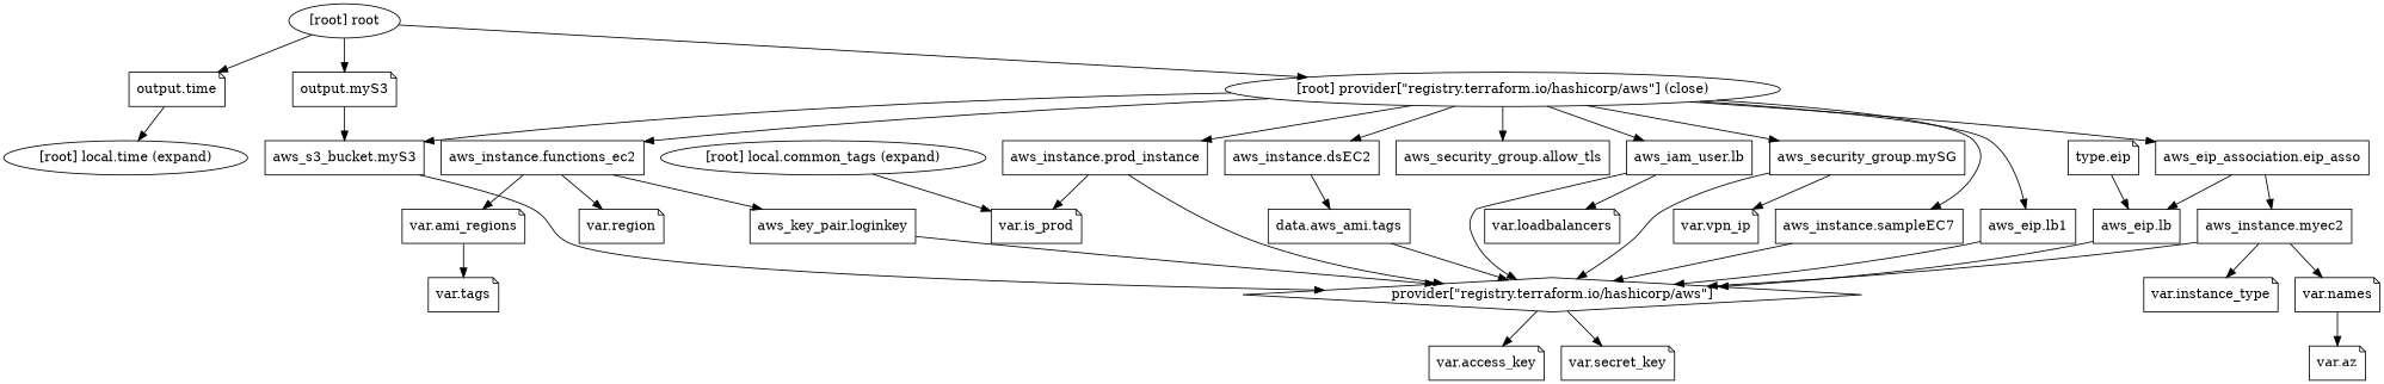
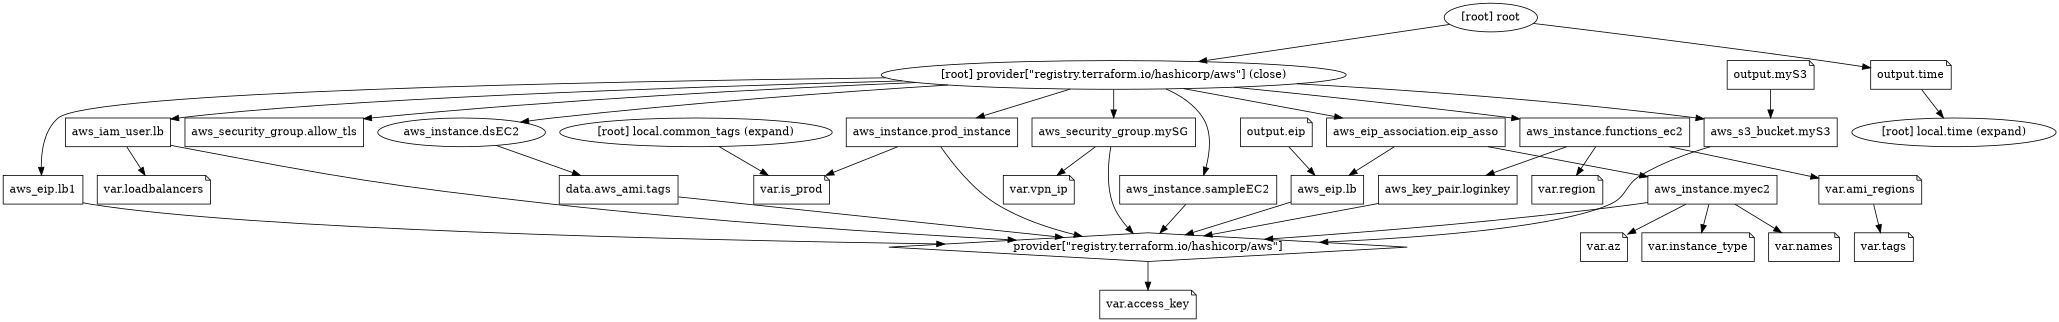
  digraph {
    compound=true
    newrank=true
    node [shape=box]
    n1 [label="aws_eip.lb"]
    n2 [label="provider[\"registry.terraform.io/hashicorp/aws\"]" shape=diamond]
    n3 [label="aws_eip.lb1"]
    n4 [label="aws_eip_association.eip_asso"]
    n5 [label="aws_instance.myec2"]
    n6 [label="aws_iam_user.lb"]
    n7 [label="var.loadbalancers" shape=note]
-   n8 [label="aws_instance.dsEC2"]
+   n8 [label="aws_instance.dsEC2" shape=ellipse]
    n9 [label="data.aws_ami.tags"]
    n10 [label="aws_instance.functions_ec2"]
    n11 [label="aws_key_pair.loginkey"]
    n12 [label="var.ami_regions" shape=note]
    n13 [label="var.region" shape=note]
    n14 [label="var.tags" shape=note]
    n15 [label="var.az" shape=note]
    n16 [label="var.instance_type" shape=note]
    n17 [label="var.names" shape=note]
    n18 [label="aws_instance.prod_instance"]
    n19 [label="var.is_prod" shape=note]
-   n20 [label="aws_instance.sampleEC7"]
+   n20 [label="aws_instance.sampleEC2"]
    "[root] local.common_tags (expand)" [shape=""]
    n22 [label="aws_s3_bucket.myS3"]
    n23 [label="aws_security_group.allow_tls"]
    n24 [label="aws_security_group.mySG"]
    n25 [label="var.vpn_ip" shape=note]
-   n26 [label="type.eip" shape=note]
+   n26 [label="output.eip" shape=note]
    n27 [label="output.myS3" shape=note]
    n28 [label="output.time" shape=note]
    "[root] local.time (expand)" [shape=""]
    n30 [label="var.access_key" shape=note]
-   n31 [label="var.secret_key" shape=note]
    "[root] provider[\"registry.terraform.io/hashicorp/aws\"] (close)" [shape=""]
    "[root] root" [shape=""]
    subgraph sub_1 {
      n1
      n2
      n3
      n4
      n5
      n6
      n7
      n8
      n9
      n10
      n11
      n12
      n13
      n14
      n15
      n16
      n17
      n18
      n19
      n20
      "[root] local.common_tags (expand)"
      n22
      n23
      n24
      n25
      n26
      n27
      n28
      "[root] local.time (expand)"
      n30
-     n31
      "[root] provider[\"registry.terraform.io/hashicorp/aws\"] (close)"
      "[root] root"
    }
    n1 -> n2
    n2 -> n30
-   n2 -> n31
    n3 -> n2
    n4 -> n1
    n4 -> n5
    n5 -> n2
-   n17 -> n15
+   n5 -> n15
    n5 -> n16
    n5 -> n17
    n6 -> n2
    n6 -> n7
    n8 -> n9
    n9 -> n2
    n10 -> n11
    n10 -> n12
    n10 -> n13
    n11 -> n2
    n12 -> n14
    n18 -> n2
    n18 -> n19
    n20 -> n2
    "[root] local.common_tags (expand)" -> n19
    n22 -> n2
    n24 -> n2
    n24 -> n25
    n26 -> n1
    n27 -> n22
    n28 -> "[root] local.time (expand)"
    "[root] provider[\"registry.terraform.io/hashicorp/aws\"] (close)" -> n3
    "[root] provider[\"registry.terraform.io/hashicorp/aws\"] (close)" -> n4
    "[root] provider[\"registry.terraform.io/hashicorp/aws\"] (close)" -> n6
    "[root] provider[\"registry.terraform.io/hashicorp/aws\"] (close)" -> n8
    "[root] provider[\"registry.terraform.io/hashicorp/aws\"] (close)" -> n10
    "[root] provider[\"registry.terraform.io/hashicorp/aws\"] (close)" -> n18
    "[root] provider[\"registry.terraform.io/hashicorp/aws\"] (close)" -> n20
    "[root] provider[\"registry.terraform.io/hashicorp/aws\"] (close)" -> n22
    "[root] provider[\"registry.terraform.io/hashicorp/aws\"] (close)" -> n23
    "[root] provider[\"registry.terraform.io/hashicorp/aws\"] (close)" -> n24
-   "[root] root" -> n27
    "[root] root" -> n28
    "[root] root" -> "[root] provider[\"registry.terraform.io/hashicorp/aws\"] (close)"
  }
